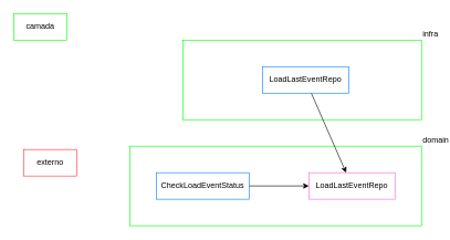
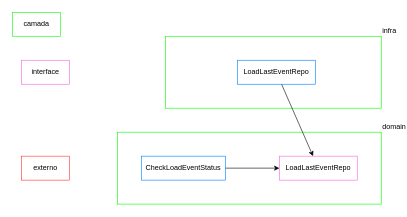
  <mxCell id="0" />
  <mxCell id="1" parent="0" />
  <mxCell id="2" value="domain" style="text;html=1;strokeColor=#00FF00;fillColor=none;align=left;verticalAlign=bottom;whiteSpace=wrap;rounded=0;labelPosition=right;verticalLabelPosition=top;" parent="1" vertex="1"><mxGeometry x="195" y="220" width="440" height="120" as="geometry" /></mxCell>
  <mxCell id="3" value="camada" style="text;html=1;strokeColor=#00FF00;fillColor=none;align=center;verticalAlign=middle;whiteSpace=wrap;rounded=0;" parent="1" vertex="1"><mxGeometry x="20" y="20" width="80" height="40" as="geometry" /></mxCell>
+ <mxCell id="4" value="interface" style="text;html=1;strokeColor=#F067DE;fillColor=none;align=center;verticalAlign=middle;whiteSpace=wrap;rounded=0;" parent="1" vertex="1"><mxGeometry x="35" y="100" width="80" height="40" as="geometry" /></mxCell>
  <mxCell id="5" value="infra" style="text;html=1;strokeColor=#00FF00;fillColor=none;align=left;verticalAlign=bottom;whiteSpace=wrap;rounded=0;labelPosition=right;verticalLabelPosition=top;" parent="1" vertex="1"><mxGeometry x="275" y="60" width="360" height="120" as="geometry" /></mxCell>
  <mxCell id="6" style="edgeStyle=none;html=1;" parent="1" source="7" target="10" edge="1"><mxGeometry relative="1" as="geometry" /></mxCell>
  <mxCell id="7" value="LoadLastEventRepo" style="text;html=1;strokeColor=#007FFF;fillColor=none;align=center;verticalAlign=middle;whiteSpace=wrap;rounded=0;" parent="1" vertex="1"><mxGeometry x="395" y="100" width="130" height="40" as="geometry" /></mxCell>
  <mxCell id="8" style="edgeStyle=none;html=1;entryX=0;entryY=0.5;entryDx=0;entryDy=0;" parent="1" source="9" target="10" edge="1"><mxGeometry relative="1" as="geometry" /></mxCell>
  <mxCell id="9" value="CheckLoadEventStatus" style="text;html=1;strokeColor=#007FFF;fillColor=none;align=center;verticalAlign=middle;whiteSpace=wrap;rounded=0;" parent="1" vertex="1"><mxGeometry x="235" y="260" width="140" height="40" as="geometry" /></mxCell>
  <mxCell id="10" value="LoadLastEventRepo" style="text;html=1;strokeColor=#F067DE;fillColor=none;align=center;verticalAlign=middle;whiteSpace=wrap;rounded=0;" parent="1" vertex="1"><mxGeometry x="465" y="260" width="130" height="40" as="geometry" /></mxCell>
- <mxCell id="11" value="externo" style="text;html=1;strokeColor=#FF3333;fillColor=none;align=center;verticalAlign=middle;whiteSpace=wrap;rounded=0;" parent="1" vertex="1"><mxGeometry x="35" y="225" width="80" height="40" as="geometry" /></mxCell>
+ <mxCell id="11" value="externo" style="text;html=1;strokeColor=#FF3333;fillColor=none;align=center;verticalAlign=middle;whiteSpace=wrap;rounded=0;" parent="1" vertex="1"><mxGeometry x="35" y="260" width="80" height="40" as="geometry" /></mxCell>
